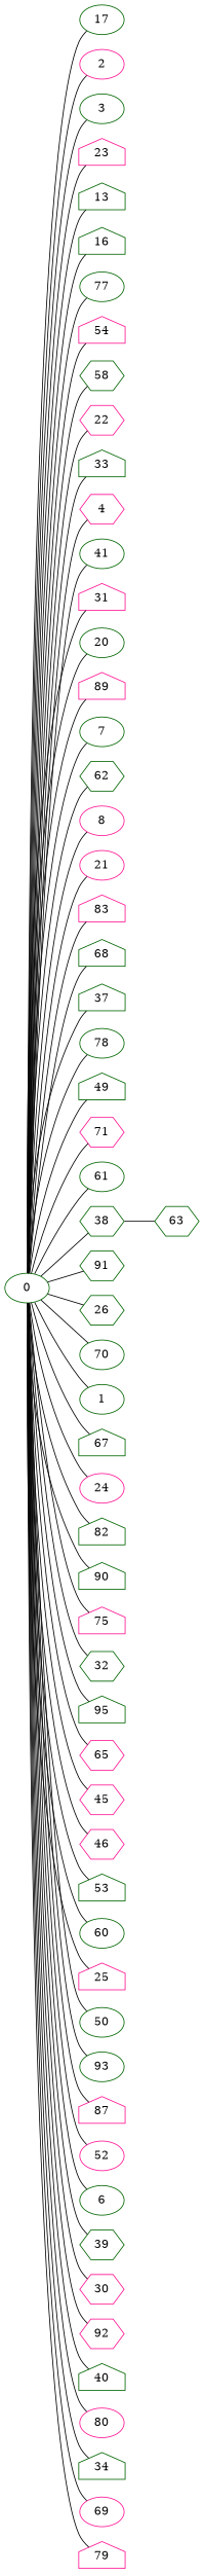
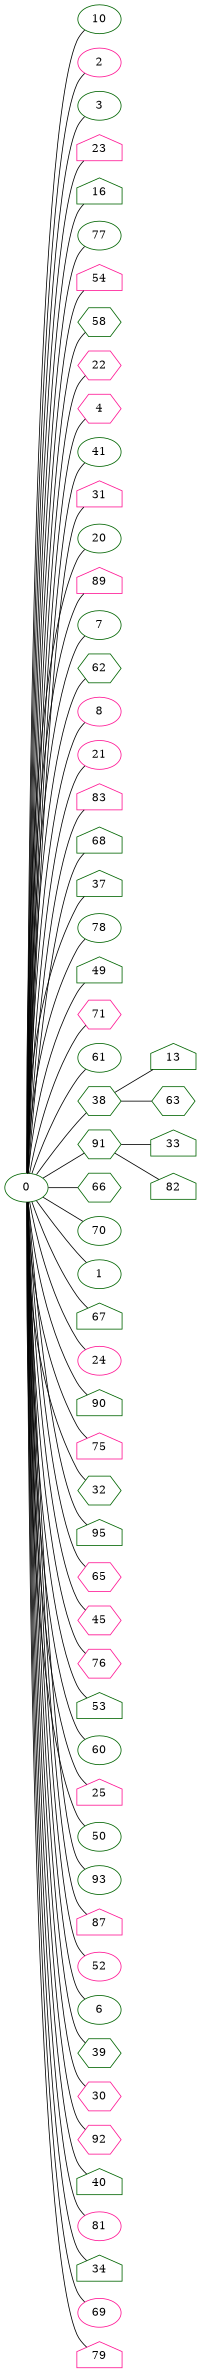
  graph {
    rankdir=LR
    node [color=darkgreen shape=ellipse]
    0
-   10 [label=17]
+   10
    2 [color=deeppink]
    3
    23 [color=deeppink shape=house]
    13 [shape=house]
    16 [shape=house]
    77
    54 [color=deeppink shape=house]
    58 [shape=hexagon]
    22 [color=deeppink shape=hexagon]
    33 [shape=house]
    4 [color=deeppink shape=hexagon]
    41
    31 [color=deeppink shape=house]
    20
    89 [color=deeppink shape=house]
    7
    62 [shape=hexagon]
    8 [color=deeppink]
    21 [color=deeppink]
    83 [color=deeppink shape=house]
    68 [shape=house]
    37 [shape=house]
    78
    49 [shape=house]
    71 [color=deeppink shape=hexagon]
    61
    38 [shape=hexagon]
    91 [shape=hexagon]
-   66 [shape=hexagon label=26]
+   66 [shape=hexagon]
    70
    1
    67 [shape=house]
    24 [color=deeppink]
    82 [shape=house]
    90 [shape=house]
    75 [color=deeppink shape=house]
    32 [shape=hexagon]
    95 [shape=house]
    65 [color=deeppink shape=hexagon]
    45 [color=deeppink shape=hexagon]
-   46 [color=deeppink shape=hexagon]
+   46 [color=deeppink shape=hexagon label=76]
    53 [shape=house]
    60
    25 [color=deeppink shape=house]
    50
    93
    87 [color=deeppink shape=house]
    52 [color=deeppink]
    6
    39 [shape=hexagon]
    30 [color=deeppink shape=hexagon]
    92 [color=deeppink shape=hexagon]
    40 [shape=house]
-   80 [color=deeppink]
+   80 [color=deeppink label=81]
    34 [shape=house]
    69 [color=deeppink]
    79 [color=deeppink shape=house]
    63 [shape=hexagon]
    0 -- 10
    0 -- 2
    0 -- 3
    0 -- 23
-   0 -- 13
+   38 -- 13
    0 -- 16
    0 -- 77
    0 -- 54
    0 -- 58
    0 -- 22
-   0 -- 33
+   91 -- 33
    0 -- 4
    0 -- 41
    0 -- 31
    0 -- 20
    0 -- 89
    0 -- 7
    0 -- 62
    0 -- 8
    0 -- 21
    0 -- 83
    0 -- 68
    0 -- 37
    0 -- 78
    0 -- 49
    0 -- 71
    0 -- 61
    0 -- 38
    0 -- 91
    0 -- 66
    0 -- 70
    0 -- 1
    0 -- 67
    0 -- 24
-   0 -- 82
+   91 -- 82
    0 -- 90
    0 -- 75
    0 -- 32
    0 -- 95
    0 -- 65
    0 -- 45
    0 -- 46
    0 -- 53
    0 -- 60
    0 -- 25
    0 -- 50
    0 -- 93
    0 -- 87
    0 -- 52
    0 -- 6
    0 -- 39
    0 -- 30
    0 -- 92
    0 -- 40
    0 -- 80
    0 -- 34
    0 -- 69
    0 -- 79
    38 -- 63
  }
